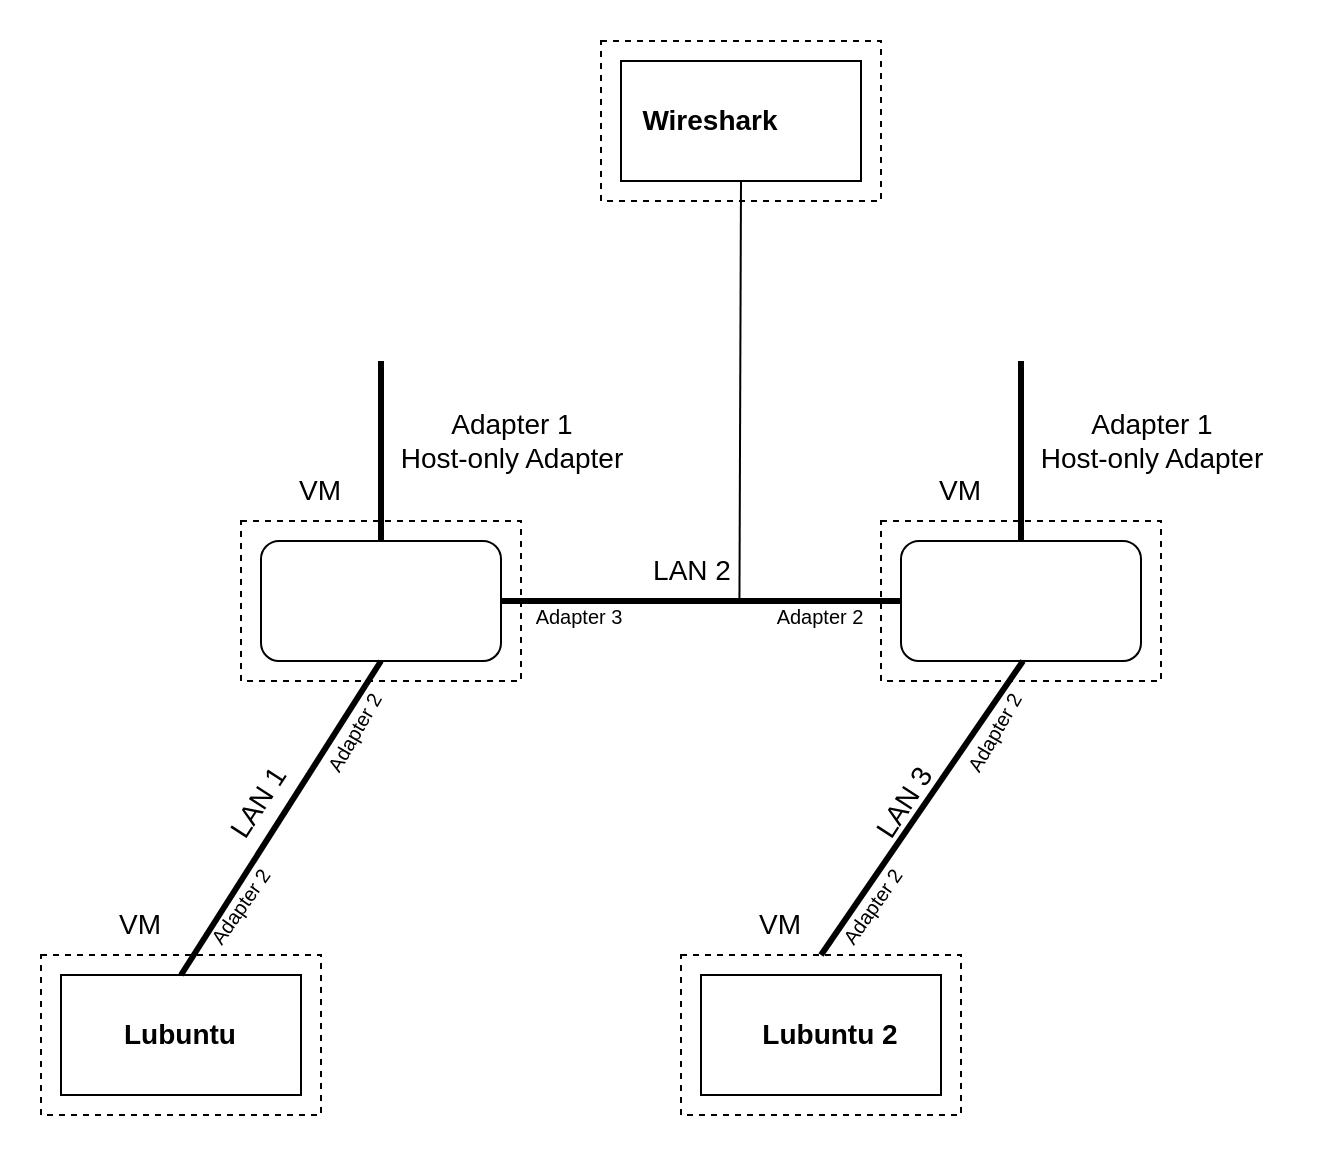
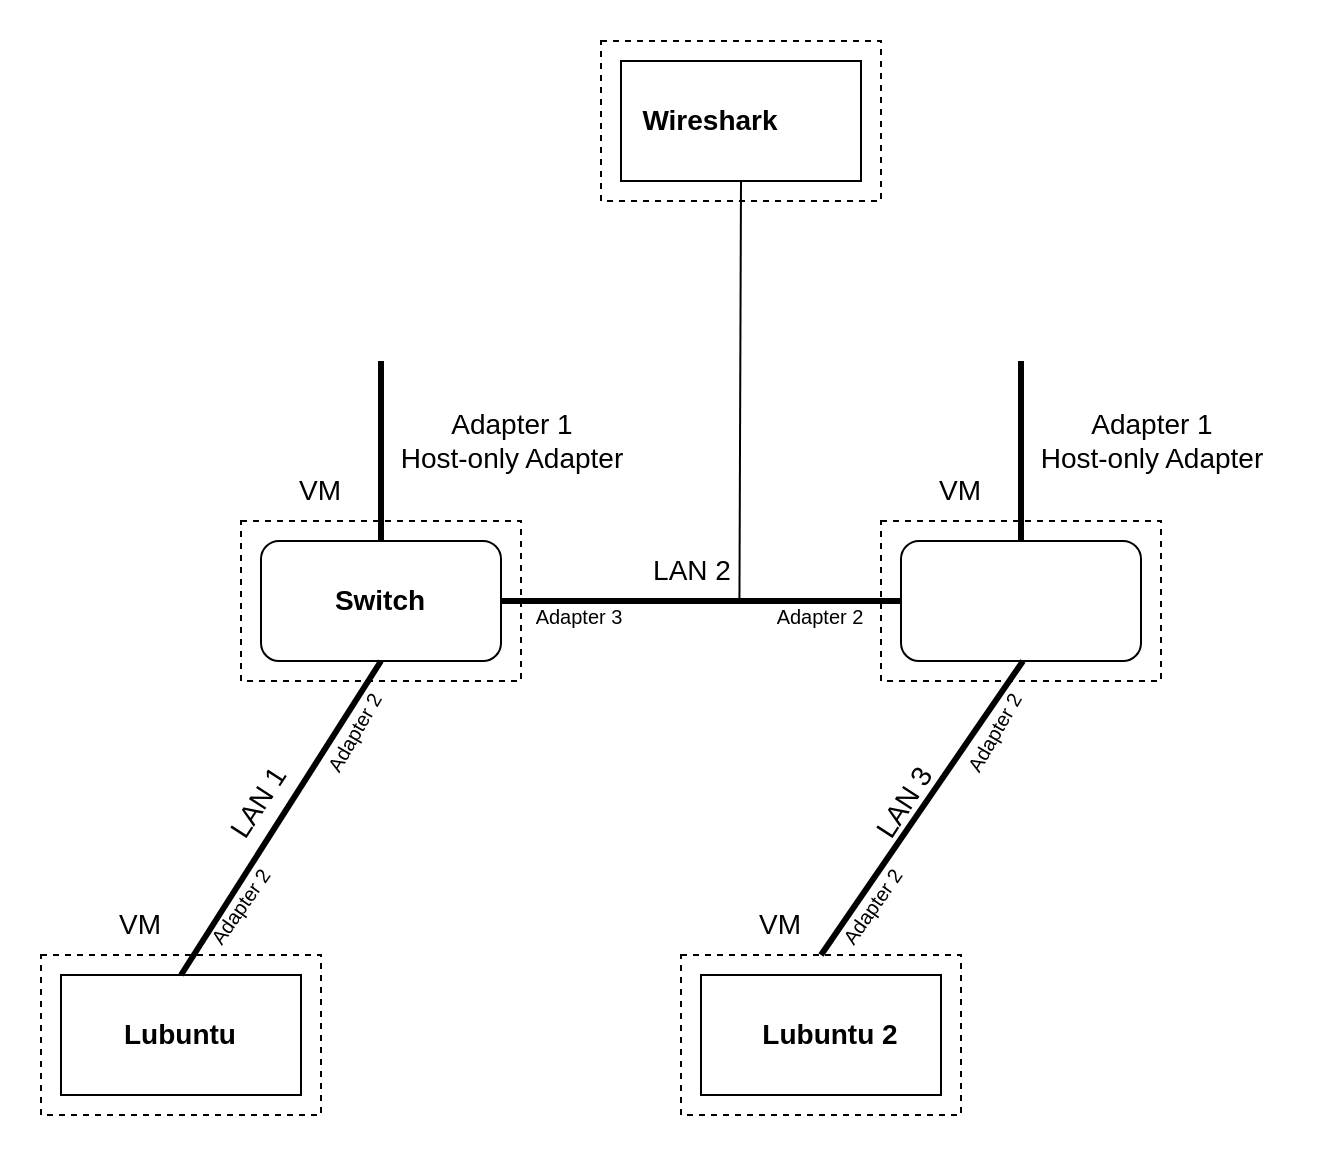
  <mxCell id="0" />
  <mxCell id="1" parent="0" />
  <mxCell id="2" value="" style="rounded=0;whiteSpace=wrap;html=1;fontSize=14;dashed=1;shadow=0;fillColor=none;" parent="1" vertex="1"><mxGeometry x="440" y="260" width="140" height="80" as="geometry" /></mxCell>
  <mxCell id="3" value="" style="rounded=0;whiteSpace=wrap;html=1;fontSize=14;dashed=1;shadow=0;fillColor=none;" parent="1" vertex="1"><mxGeometry x="120" y="260" width="140" height="80" as="geometry" /></mxCell>
  <mxCell id="4" value="" style="rounded=0;whiteSpace=wrap;html=1;fontSize=14;dashed=1;shadow=0;fillColor=none;" vertex="1" parent="1"><mxGeometry x="300" y="20.001" width="140" height="80" as="geometry" /></mxCell>
  <mxCell id="5" value="" style="rounded=0;whiteSpace=wrap;html=1;fontSize=14;dashed=1;shadow=0;fillColor=none;" parent="1" vertex="1"><mxGeometry x="20" y="477" width="140" height="80" as="geometry" /></mxCell>
  <mxCell id="6" value="" style="rounded=1;whiteSpace=wrap;html=1;" parent="1" vertex="1"><mxGeometry x="130" y="270" width="120" height="60" as="geometry" /></mxCell>
  <mxCell id="7" value="" style="rounded=0;whiteSpace=wrap;html=1;" parent="1" vertex="1"><mxGeometry x="30" y="487" width="120" height="60" as="geometry" /></mxCell>
  <mxCell id="8" value="" style="endArrow=none;html=1;rounded=0;entryX=0.5;entryY=1;entryDx=0;entryDy=0;strokeWidth=3;exitX=0.5;exitY=0;exitDx=0;exitDy=0;" parent="1" source="7" target="6" edge="1"><mxGeometry width="50" height="50" relative="1" as="geometry"><mxPoint x="180" y="380" as="sourcePoint" /><mxPoint x="210" y="350" as="targetPoint" /></mxGeometry></mxCell>
  <mxCell id="9" value="" style="endArrow=none;html=1;rounded=0;entryX=0.5;entryY=0;entryDx=0;entryDy=0;strokeWidth=3;" parent="1" target="6" edge="1"><mxGeometry width="50" height="50" relative="1" as="geometry"><mxPoint x="190" as="sourcePoint" y="180" /><mxPoint x="210" y="350" as="targetPoint" /></mxGeometry></mxCell>
  <mxCell id="10" value="&lt;font style=&quot;font-size: 14px&quot;&gt;Adapter 1&lt;br&gt;Host-only Adapter&lt;/font&gt;" style="text;html=1;strokeColor=none;fillColor=none;align=center;verticalAlign=middle;whiteSpace=wrap;rounded=0;" parent="1" vertex="1"><mxGeometry x="191" y="200" width="130" height="40" as="geometry" /></mxCell>
  <mxCell id="11" value="&lt;span style=&quot;font-size: 10px&quot;&gt;Adapter 2&lt;/span&gt;" style="text;html=1;strokeColor=none;fillColor=none;align=center;verticalAlign=middle;whiteSpace=wrap;rounded=0;rotation=-60;" parent="1" vertex="1"><mxGeometry x="147" y="356" width="60" height="20" as="geometry" /></mxCell>
+ <mxCell id="12" value="&lt;b&gt;Switch&lt;/b&gt;" style="text;html=1;strokeColor=none;fillColor=none;align=center;verticalAlign=middle;whiteSpace=wrap;rounded=0;fontSize=14;" parent="1" vertex="1"><mxGeometry x="160" y="285" width="60" height="30" as="geometry" /></mxCell>
  <mxCell id="13" value="&lt;font style=&quot;font-size: 10px&quot;&gt;Adapter 3&lt;/font&gt;" style="text;html=1;strokeColor=none;fillColor=none;align=center;verticalAlign=middle;whiteSpace=wrap;rounded=0;" parent="1" vertex="1"><mxGeometry x="260" y="298" width="59" height="20" as="geometry" /></mxCell>
  <mxCell id="14" value="&lt;b&gt;Lubuntu&lt;/b&gt;" style="text;html=1;strokeColor=none;fillColor=none;align=center;verticalAlign=middle;whiteSpace=wrap;rounded=0;fontSize=14;" parent="1" vertex="1"><mxGeometry x="60" y="502" width="60" height="30" as="geometry" /></mxCell>
  <mxCell id="15" value="VM" style="text;html=1;strokeColor=none;fillColor=none;align=center;verticalAlign=middle;whiteSpace=wrap;rounded=0;shadow=0;dashed=1;fontSize=14;" parent="1" vertex="1"><mxGeometry x="130" y="230" width="60" height="30" as="geometry" /></mxCell>
  <mxCell id="16" value="VM" style="text;html=1;strokeColor=none;fillColor=none;align=center;verticalAlign=middle;whiteSpace=wrap;rounded=0;shadow=0;dashed=1;fontSize=14;" parent="1" vertex="1"><mxGeometry x="40" y="447" width="60" height="30" as="geometry" /></mxCell>
  <mxCell id="17" value="" style="rounded=1;whiteSpace=wrap;html=1;" parent="1" vertex="1"><mxGeometry x="450" y="270" width="120" height="60" as="geometry" /></mxCell>
  <mxCell id="18" value="" style="endArrow=none;html=1;rounded=0;entryX=0.5;entryY=1;entryDx=0;entryDy=0;strokeWidth=3;exitX=0.5;exitY=0;exitDx=0;exitDy=0;" parent="1" source="27" edge="1"><mxGeometry width="50" height="50" relative="1" as="geometry"><mxPoint x="511" y="400" as="sourcePoint" /><mxPoint x="511" y="330" as="targetPoint" /></mxGeometry></mxCell>
  <mxCell id="19" value="" style="endArrow=none;html=1;rounded=0;exitX=0;exitY=0.5;exitDx=0;exitDy=0;strokeWidth=3;entryX=1;entryY=0.5;entryDx=0;entryDy=0;" parent="1" source="17" target="6" edge="1"><mxGeometry width="50" height="50" relative="1" as="geometry"><mxPoint x="480" y="400" as="sourcePoint" /><mxPoint x="330" y="300" as="targetPoint" /></mxGeometry></mxCell>
  <mxCell id="20" value="&lt;font style=&quot;font-size: 14px&quot;&gt;Adapter 1&lt;br&gt;Host-only Adapter&lt;/font&gt;" style="text;html=1;strokeColor=none;fillColor=none;align=center;verticalAlign=middle;whiteSpace=wrap;rounded=0;" parent="1" vertex="1"><mxGeometry x="511" y="200" width="130" height="40" as="geometry" /></mxCell>
  <mxCell id="21" value="&lt;font style=&quot;font-size: 10px&quot;&gt;Adapter 2&lt;/font&gt;" style="text;html=1;strokeColor=none;fillColor=none;align=center;verticalAlign=middle;whiteSpace=wrap;rounded=0;" parent="1" vertex="1"><mxGeometry x="370" y="298" width="80" height="20" as="geometry" /></mxCell>
  <mxCell id="22" value="VM" style="text;html=1;strokeColor=none;fillColor=none;align=center;verticalAlign=middle;whiteSpace=wrap;rounded=0;shadow=0;dashed=1;fontSize=14;" parent="1" vertex="1"><mxGeometry x="450" y="230" width="60" height="30" as="geometry" /></mxCell>
  <mxCell id="23" value="" style="endArrow=none;html=1;rounded=0;fontSize=14;entryX=0.5;entryY=0;entryDx=0;entryDy=0;strokeWidth=3;" parent="1" target="17" edge="1"><mxGeometry width="50" height="50" relative="1" as="geometry"><mxPoint x="510" as="sourcePoint" y="180" /><mxPoint x="620" y="160" as="targetPoint" /></mxGeometry></mxCell>
  <mxCell id="24" value="LAN 2" style="text;html=1;strokeColor=none;fillColor=none;align=center;verticalAlign=middle;whiteSpace=wrap;rounded=0;shadow=0;dashed=1;fontSize=14;" parent="1" vertex="1"><mxGeometry x="316" y="270" width="60" height="30" as="geometry" /></mxCell>
  <mxCell id="25" value="&lt;span style=&quot;font-size: 10px&quot;&gt;Adapter 2&lt;/span&gt;" style="text;html=1;strokeColor=none;fillColor=none;align=center;verticalAlign=middle;whiteSpace=wrap;rounded=0;rotation=-55;" parent="1" vertex="1"><mxGeometry x="90" y="444" width="60" height="18" as="geometry" /></mxCell>
  <mxCell id="26" value="LAN 1" style="text;html=1;strokeColor=none;fillColor=none;align=center;verticalAlign=middle;whiteSpace=wrap;rounded=0;shadow=0;dashed=1;fontSize=14;rotation=-57;" parent="1" vertex="1"><mxGeometry x="99" y="386" width="60" height="30" as="geometry" /></mxCell>
  <mxCell id="27" value="" style="rounded=0;whiteSpace=wrap;html=1;fontSize=14;dashed=1;shadow=0;fillColor=none;" parent="1" vertex="1"><mxGeometry x="340" y="477.001" width="140" height="80" as="geometry" /></mxCell>
  <mxCell id="28" value="" style="rounded=0;whiteSpace=wrap;html=1;" parent="1" vertex="1"><mxGeometry x="350" y="487.001" width="120" height="60" as="geometry" /></mxCell>
  <mxCell id="29" value="&lt;span style=&quot;font-size: 10px&quot;&gt;Adapter 2&lt;/span&gt;" style="text;html=1;strokeColor=none;fillColor=none;align=center;verticalAlign=middle;whiteSpace=wrap;rounded=0;rotation=-60;" parent="1" vertex="1"><mxGeometry x="467" y="356.001" width="60" height="20" as="geometry" /></mxCell>
  <mxCell id="30" value="&lt;b&gt;Lubuntu 2&lt;/b&gt;" style="text;html=1;strokeColor=none;fillColor=none;align=center;verticalAlign=middle;whiteSpace=wrap;rounded=0;fontSize=14;" parent="1" vertex="1"><mxGeometry x="380" y="502" width="70" height="30" as="geometry" /></mxCell>
  <mxCell id="31" value="VM" style="text;html=1;strokeColor=none;fillColor=none;align=center;verticalAlign=middle;whiteSpace=wrap;rounded=0;shadow=0;dashed=1;fontSize=14;" parent="1" vertex="1"><mxGeometry x="360" y="447.001" width="60" height="30" as="geometry" /></mxCell>
  <mxCell id="32" value="&lt;span style=&quot;font-size: 10px&quot;&gt;Adapter 2&lt;/span&gt;" style="text;html=1;strokeColor=none;fillColor=none;align=center;verticalAlign=middle;whiteSpace=wrap;rounded=0;rotation=-55;" parent="1" vertex="1"><mxGeometry x="406" y="444.001" width="60" height="18" as="geometry" /></mxCell>
  <mxCell id="33" value="LAN 3" style="text;html=1;strokeColor=none;fillColor=none;align=center;verticalAlign=middle;whiteSpace=wrap;rounded=0;shadow=0;dashed=1;fontSize=14;rotation=-57;" parent="1" vertex="1"><mxGeometry x="422" y="386.001" width="60" height="30" as="geometry" /></mxCell>
  <mxCell id="34" value="&lt;span style=&quot;color: rgba(0 , 0 , 0 , 0) ; font-family: monospace ; font-size: 0px&quot;&gt;%3CmxGraphModel%3E%3Croot%3E%3CmxCell%20id%3D%220%22%2F%3E%3CmxCell%20id%3D%221%22%20parent%3D%220%22%2F%3E%3CmxCell%20id%3D%222%22%20value%3D%22%26lt%3Bb%26gt%3BLubuntu%202%26lt%3B%2Fb%26gt%3B%22%20style%3D%22text%3Bhtml%3D1%3BstrokeColor%3Dnone%3BfillColor%3Dnone%3Balign%3Dcenter%3BverticalAlign%3Dmiddle%3BwhiteSpace%3Dwrap%3Brounded%3D0%3BfontSize%3D14%3B%22%20vertex%3D%221%22%20parent%3D%221%22%3E%3CmxGeometry%20x%3D%22410%22%20y%3D%22322%22%20width%3D%2270%22%20height%3D%2230%22%20as%3D%22geometry%22%2F%3E%3C%2FmxCell%3E%3C%2Froot%3E%3C%2FmxGraphModel%3E&lt;/span&gt;&lt;span style=&quot;color: rgba(0 , 0 , 0 , 0) ; font-family: monospace ; font-size: 0px&quot;&gt;%3CmxGraphModel%3E%3Croot%3E%3CmxCell%20id%3D%220%22%2F%3E%3CmxCell%20id%3D%221%22%20parent%3D%220%22%2F%3E%3CmxCell%20id%3D%222%22%20value%3D%22%26lt%3Bb%26gt%3BLubuntu%202%26lt%3B%2Fb%26gt%3B%22%20style%3D%22text%3Bhtml%3D1%3BstrokeColor%3Dnone%3BfillColor%3Dnone%3Balign%3Dcenter%3BverticalAlign%3Dmiddle%3BwhiteSpace%3Dwrap%3Brounded%3D0%3BfontSize%3D14%3B%22%20vertex%3D%221%22%20parent%3D%221%22%3E%3CmxGeometry%20x%3D%22410%22%20y%3D%22322%22%20width%3D%2270%22%20height%3D%2230%22%20as%3D%22geometry%22%2F%3E%3C%2FmxCell%3E%3C%2Froot%3E%3C%2FmxGraphModel%3E&lt;/span&gt;" style="rounded=0;whiteSpace=wrap;html=1;" vertex="1" parent="1"><mxGeometry x="310" y="30.001" width="120" height="60" as="geometry" /></mxCell>
  <mxCell id="35" value="&lt;b&gt;Wireshark&lt;/b&gt;" style="text;html=1;strokeColor=none;fillColor=none;align=center;verticalAlign=middle;whiteSpace=wrap;rounded=0;fontSize=14;" vertex="1" parent="1"><mxGeometry x="320" y="45" width="70" height="30" as="geometry" /></mxCell>
  <mxCell id="36" value="" style="endArrow=none;html=1;rounded=0;entryX=0.5;entryY=1;entryDx=0;entryDy=0;exitX=0.887;exitY=1.027;exitDx=0;exitDy=0;exitPerimeter=0;" edge="1" parent="1" source="24" target="34"><mxGeometry width="50" height="50" relative="1" as="geometry"><mxPoint x="310" y="230" as="sourcePoint" /><mxPoint x="360" as="targetPoint" y="180" /></mxGeometry></mxCell>
